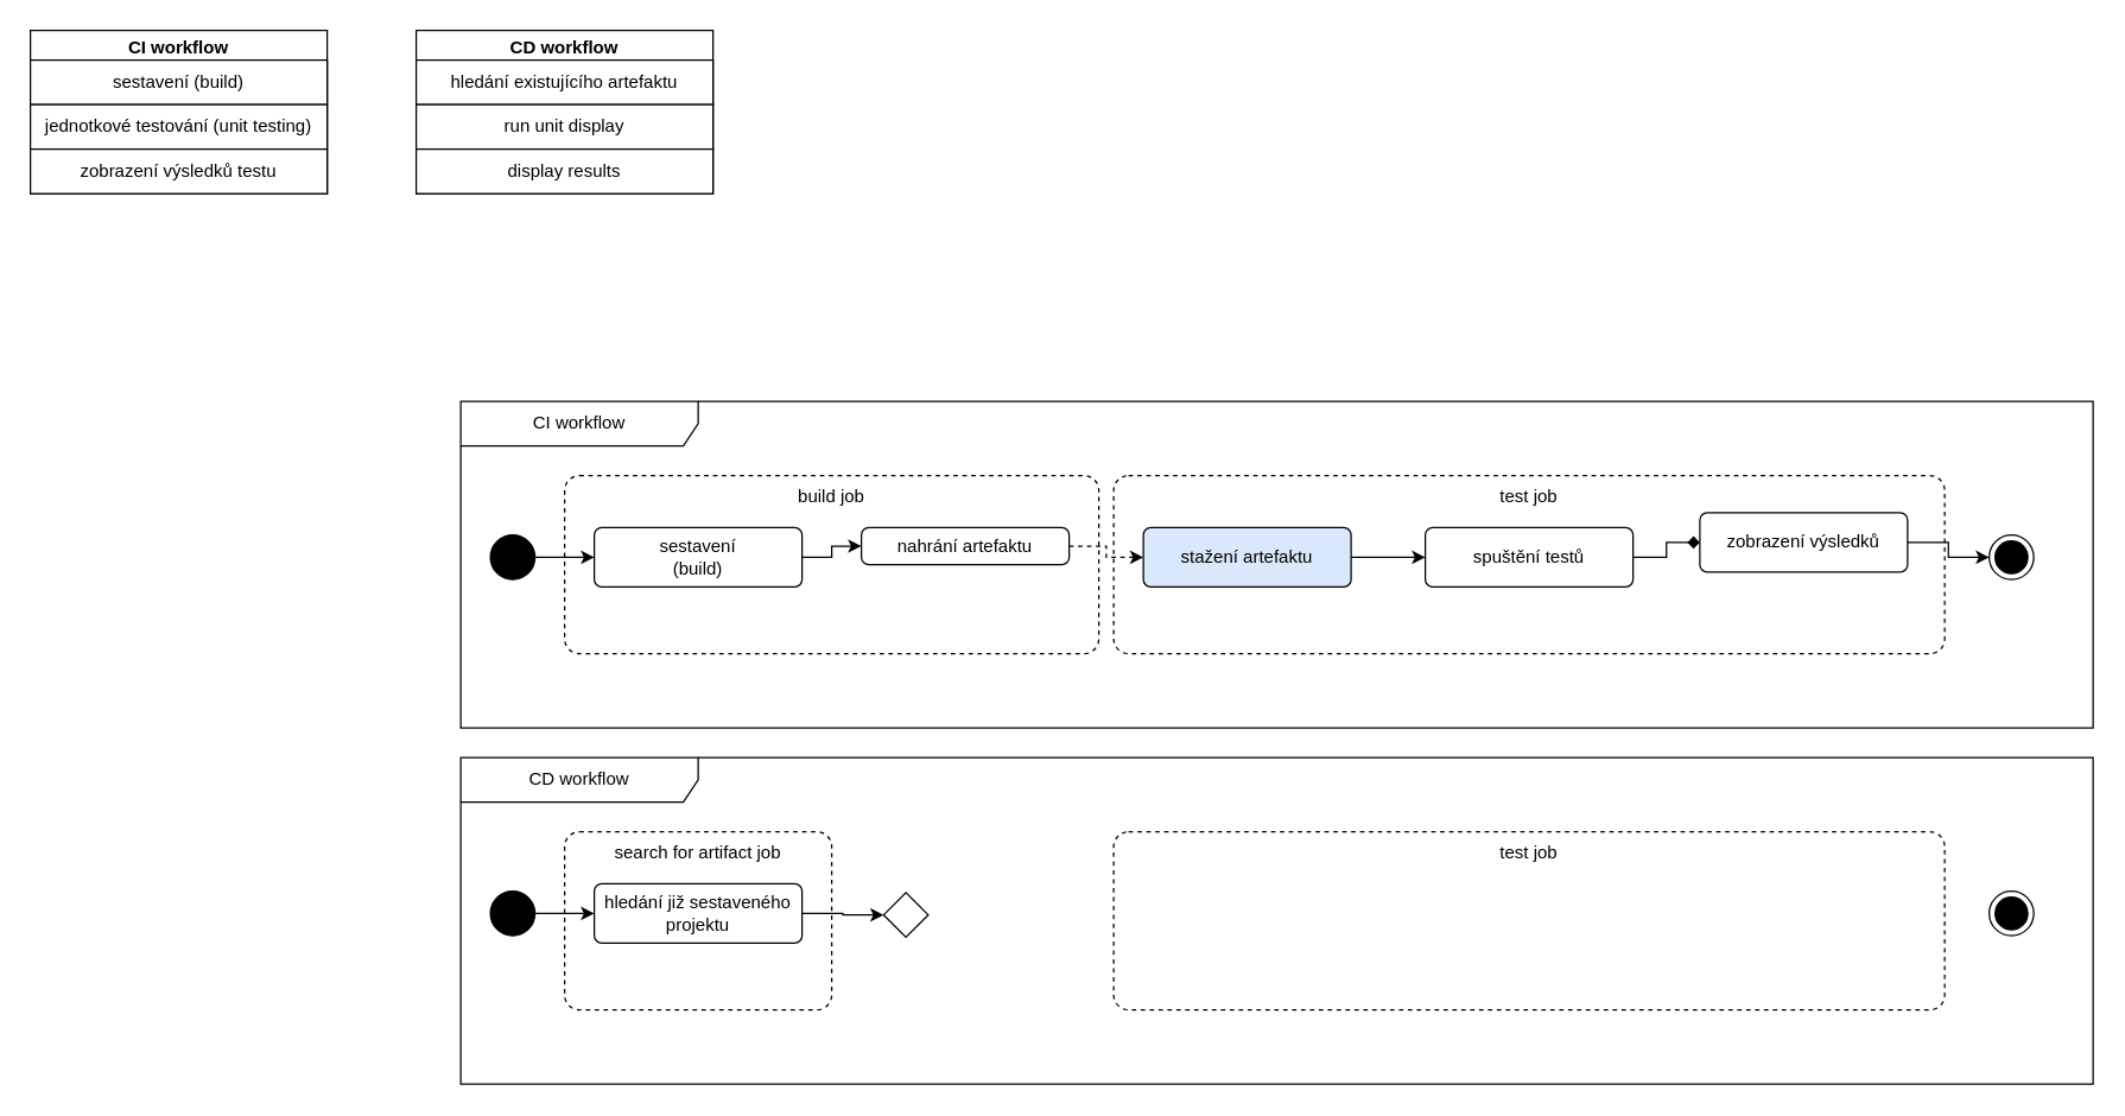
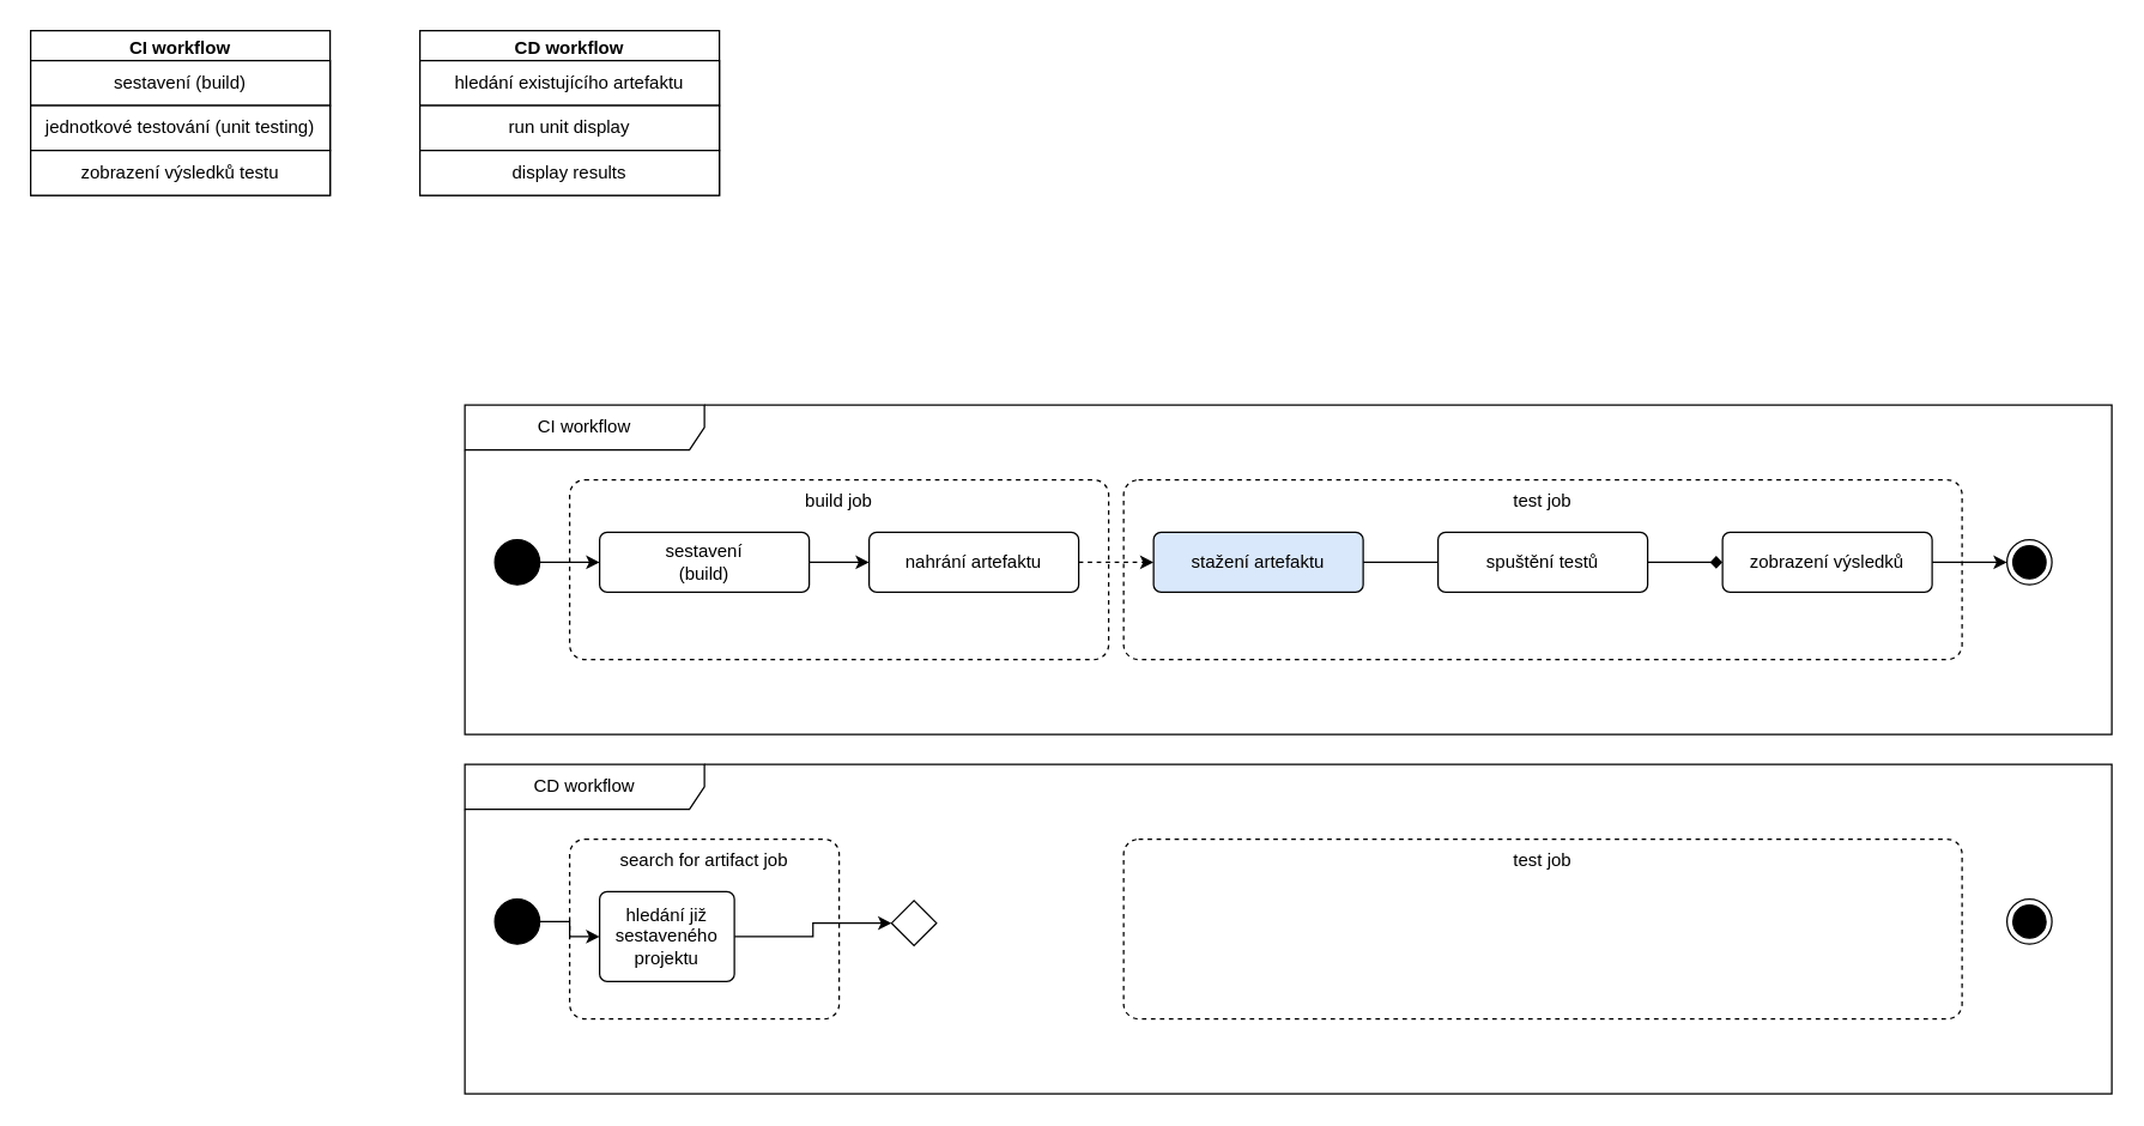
  <mxCell id="0" />
  <mxCell id="1" parent="0" />
  <mxCell id="2" value="CI workflow" style="swimlane;whiteSpace=wrap;html=1;" vertex="1" parent="1"><mxGeometry x="20" y="20" width="200" height="110" as="geometry" /></mxCell>
  <mxCell id="3" value="sestavení (build)" style="whiteSpace=wrap;html=1;" vertex="1" parent="2"><mxGeometry y="20" width="200" height="30" as="geometry" /></mxCell>
  <mxCell id="4" value="jednotkové testování (unit testing)" style="whiteSpace=wrap;html=1;" vertex="1" parent="2"><mxGeometry y="50" width="200" height="30" as="geometry" /></mxCell>
  <mxCell id="5" value="zobrazení výsledků testu" style="whiteSpace=wrap;html=1;" vertex="1" parent="2"><mxGeometry y="80" width="200" height="30" as="geometry" /></mxCell>
  <mxCell id="6" value="CD workflow" style="swimlane;whiteSpace=wrap;html=1;" vertex="1" parent="1"><mxGeometry x="280" y="20" width="200" height="110" as="geometry" /></mxCell>
  <mxCell id="7" value="hledání existujícího artefaktu" style="whiteSpace=wrap;html=1;" vertex="1" parent="6"><mxGeometry y="20" width="200" height="30" as="geometry" /></mxCell>
  <mxCell id="8" value="run unit display" style="whiteSpace=wrap;html=1;" vertex="1" parent="6"><mxGeometry y="50" width="200" height="30" as="geometry" /></mxCell>
  <mxCell id="9" value="display results" style="whiteSpace=wrap;html=1;" vertex="1" parent="6"><mxGeometry y="80" width="200" height="30" as="geometry" /></mxCell>
  <mxCell id="10" value="CI workflow" style="shape=umlFrame;whiteSpace=wrap;html=1;pointerEvents=0;recursiveResize=0;container=1;collapsible=0;width=160;" vertex="1" parent="1"><mxGeometry x="310" y="270" width="1100" height="220" as="geometry" /></mxCell>
  <mxCell id="11" value="test job" style="html=1;align=center;verticalAlign=top;rounded=1;absoluteArcSize=1;arcSize=20;dashed=1;whiteSpace=wrap;" vertex="1" parent="10"><mxGeometry x="440" y="50" width="560" height="120" as="geometry" /></mxCell>
  <mxCell id="12" value="build job" style="html=1;align=center;verticalAlign=top;rounded=1;absoluteArcSize=1;arcSize=20;dashed=1;whiteSpace=wrap;" vertex="1" parent="10"><mxGeometry x="70" y="50" width="360" height="120" as="geometry" /></mxCell>
  <mxCell id="13" style="edgeStyle=orthogonalEdgeStyle;rounded=0;orthogonalLoop=1;jettySize=auto;html=1;" edge="1" parent="10" source="14" target="16"><mxGeometry relative="1" as="geometry" /></mxCell>
  <mxCell id="14" value="sestavení&lt;div&gt;(build)&lt;/div&gt;" style="html=1;align=center;verticalAlign=middle;rounded=1;absoluteArcSize=1;arcSize=10;dashed=0;whiteSpace=wrap;" vertex="1" parent="10"><mxGeometry x="90" y="85" width="140" height="40" as="geometry" /></mxCell>
  <mxCell id="15" style="edgeStyle=orthogonalEdgeStyle;rounded=0;orthogonalLoop=1;jettySize=auto;html=1;entryX=0;entryY=0.5;entryDx=0;entryDy=0;dashed=1;" edge="1" parent="10" source="16" target="19"><mxGeometry relative="1" as="geometry" /></mxCell>
- <mxCell id="16" value="nahrání artefaktu" style="html=1;align=center;verticalAlign=middle;rounded=1;absoluteArcSize=1;arcSize=10;dashed=0;whiteSpace=wrap;" vertex="1" parent="10"><mxGeometry x="270" y="85" width="140" height="25" as="geometry" /></mxCell>
+ <mxCell id="16" value="nahrání artefaktu" style="html=1;align=center;verticalAlign=middle;rounded=1;absoluteArcSize=1;arcSize=10;dashed=0;whiteSpace=wrap;" vertex="1" parent="10"><mxGeometry x="270" y="85" width="140" height="40" as="geometry" /></mxCell>
  <mxCell id="17" value="" style="ellipse;html=1;shape=endState;fillColor=strokeColor;" vertex="1" parent="10"><mxGeometry x="1030" y="90" width="30" height="30" as="geometry" /></mxCell>
- <mxCell id="18" style="edgeStyle=orthogonalEdgeStyle;rounded=0;orthogonalLoop=1;jettySize=auto;html=1;" edge="1" parent="10" source="19" target="23"><mxGeometry relative="1" as="geometry" /></mxCell>
+ <mxCell id="18" style="edgeStyle=orthogonalEdgeStyle;rounded=0;orthogonalLoop=1;jettySize=auto;html=1;endArrow=none;" edge="1" parent="10" source="19" target="23"><mxGeometry relative="1" as="geometry" /></mxCell>
  <mxCell id="19" value="stažení artefaktu" style="html=1;align=center;verticalAlign=middle;rounded=1;absoluteArcSize=1;arcSize=10;dashed=0;whiteSpace=wrap;fillColor=#dae8fc;" vertex="1" parent="10"><mxGeometry x="460" y="85" width="140" height="40" as="geometry" /></mxCell>
  <mxCell id="20" value="" style="ellipse;fillColor=strokeColor;html=1;" vertex="1" parent="10"><mxGeometry x="20" y="90" width="30" height="30" as="geometry" /></mxCell>
  <mxCell id="21" style="edgeStyle=orthogonalEdgeStyle;rounded=0;orthogonalLoop=1;jettySize=auto;html=1;entryX=0;entryY=0.5;entryDx=0;entryDy=0;" edge="1" parent="10" source="20" target="14"><mxGeometry relative="1" as="geometry" /></mxCell>
  <mxCell id="22" style="edgeStyle=orthogonalEdgeStyle;rounded=0;orthogonalLoop=1;jettySize=auto;html=1;endArrow=diamond;" edge="1" parent="10" source="23" target="25"><mxGeometry relative="1" as="geometry" /></mxCell>
  <mxCell id="23" value="spuštění testů" style="html=1;align=center;verticalAlign=middle;rounded=1;absoluteArcSize=1;arcSize=10;dashed=0;whiteSpace=wrap;" vertex="1" parent="10"><mxGeometry x="650" y="85" width="140" height="40" as="geometry" /></mxCell>
  <mxCell id="24" style="edgeStyle=orthogonalEdgeStyle;rounded=0;orthogonalLoop=1;jettySize=auto;html=1;entryX=0;entryY=0.5;entryDx=0;entryDy=0;" edge="1" parent="10" source="25" target="17"><mxGeometry relative="1" as="geometry" /></mxCell>
- <mxCell id="25" value="zobrazení výsledků" style="html=1;align=center;verticalAlign=middle;rounded=1;absoluteArcSize=1;arcSize=10;dashed=0;whiteSpace=wrap;" vertex="1" parent="10"><mxGeometry x="835" y="75" width="140" height="40" as="geometry" /></mxCell>
+ <mxCell id="25" value="zobrazení výsledků" style="html=1;align=center;verticalAlign=middle;rounded=1;absoluteArcSize=1;arcSize=10;dashed=0;whiteSpace=wrap;" vertex="1" parent="10"><mxGeometry x="840" y="85" width="140" height="40" as="geometry" /></mxCell>
  <mxCell id="26" value="CD workflow" style="shape=umlFrame;whiteSpace=wrap;html=1;pointerEvents=0;recursiveResize=0;container=1;collapsible=0;width=160;" vertex="1" parent="1"><mxGeometry x="310" y="510" width="1100" height="220" as="geometry" /></mxCell>
  <mxCell id="27" value="test job" style="html=1;align=center;verticalAlign=top;rounded=1;absoluteArcSize=1;arcSize=20;dashed=1;whiteSpace=wrap;" vertex="1" parent="26"><mxGeometry x="440" y="50" width="560" height="120" as="geometry" /></mxCell>
  <mxCell id="28" value="search for artifact job" style="html=1;align=center;verticalAlign=top;rounded=1;absoluteArcSize=1;arcSize=20;dashed=1;whiteSpace=wrap;" vertex="1" parent="26"><mxGeometry x="70" y="50" width="180" height="120" as="geometry" /></mxCell>
  <mxCell id="29" style="edgeStyle=orthogonalEdgeStyle;rounded=0;orthogonalLoop=1;jettySize=auto;html=1;entryX=0;entryY=0.5;entryDx=0;entryDy=0;" edge="1" parent="26" source="30" target="34"><mxGeometry relative="1" as="geometry"><mxPoint x="270" y="105" as="targetPoint" /></mxGeometry></mxCell>
- <mxCell id="30" value="hledání již sestaveného projektu" style="html=1;align=center;verticalAlign=middle;rounded=1;absoluteArcSize=1;arcSize=10;dashed=0;whiteSpace=wrap;" vertex="1" parent="26"><mxGeometry x="90" y="85" width="140" height="40" as="geometry" /></mxCell>
+ <mxCell id="30" value="hledání již sestaveného projektu" style="html=1;align=center;verticalAlign=middle;rounded=1;absoluteArcSize=1;arcSize=10;dashed=0;whiteSpace=wrap;" vertex="1" parent="26"><mxGeometry x="90" y="85" width="90" height="60" as="geometry" /></mxCell>
  <mxCell id="31" value="" style="ellipse;html=1;shape=endState;fillColor=strokeColor;" vertex="1" parent="26"><mxGeometry x="1030" y="90" width="30" height="30" as="geometry" /></mxCell>
  <mxCell id="32" value="" style="ellipse;fillColor=strokeColor;html=1;" vertex="1" parent="26"><mxGeometry x="20" y="90" width="30" height="30" as="geometry" /></mxCell>
  <mxCell id="33" style="edgeStyle=orthogonalEdgeStyle;rounded=0;orthogonalLoop=1;jettySize=auto;html=1;entryX=0;entryY=0.5;entryDx=0;entryDy=0;" edge="1" parent="26" source="32" target="30"><mxGeometry relative="1" as="geometry" /></mxCell>
  <mxCell id="34" value="" style="rhombus;" vertex="1" parent="26"><mxGeometry x="285" y="91" width="30" height="30" as="geometry" /></mxCell>
